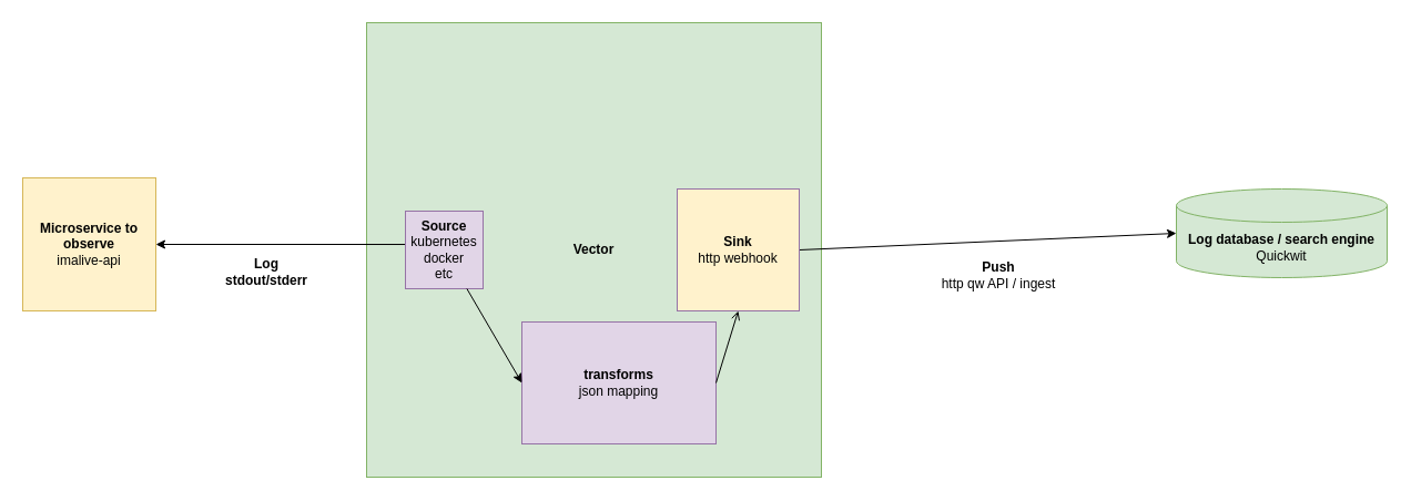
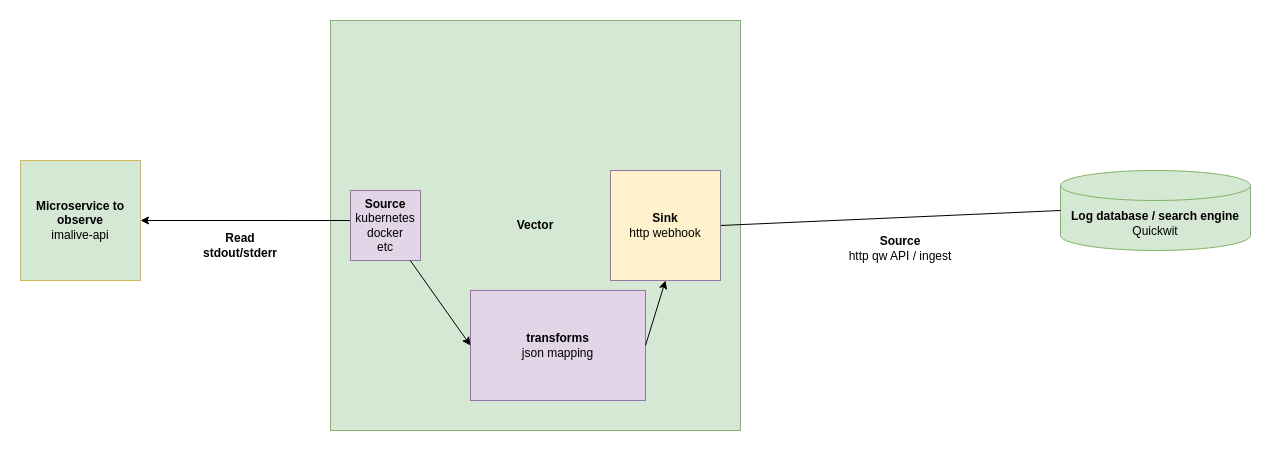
  <mxCell id="0" />
  <mxCell id="1" parent="0" />
- <mxCell id="2" value="&lt;b&gt;Microservice to observe&lt;/b&gt;&lt;div&gt;imalive-api&lt;/div&gt;" style="whiteSpace=wrap;html=1;aspect=fixed;fillColor=#fff2cc;strokeColor=#d6b656;" parent="1" vertex="1"><mxGeometry x="20" y="160" width="120" height="120" as="geometry" /></mxCell>
+ <mxCell id="2" value="&lt;b&gt;Microservice to observe&lt;/b&gt;&lt;div&gt;imalive-api&lt;/div&gt;" style="whiteSpace=wrap;html=1;aspect=fixed;fillColor=#d5e8d4;strokeColor=#d6b656;" parent="1" vertex="1"><mxGeometry x="20" y="160" width="120" height="120" as="geometry" /></mxCell>
  <mxCell id="3" value="&lt;b&gt;Vector&lt;/b&gt;" style="whiteSpace=wrap;html=1;aspect=fixed;fillColor=#d5e8d4;strokeColor=#82b366;" parent="1" vertex="1"><mxGeometry x="330" y="20" width="410" height="410" as="geometry" /></mxCell>
  <mxCell id="4" value="" style="endArrow=classic;html=1;rounded=0;exitX=0.143;exitY=0.429;exitDx=0;exitDy=0;entryX=1;entryY=0.5;entryDx=0;entryDy=0;exitPerimeter=0;" parent="1" source="9" target="2" edge="1"><mxGeometry width="50" height="50" relative="1" as="geometry"><mxPoint x="250" y="160" as="sourcePoint" /><mxPoint x="300" y="110" as="targetPoint" /></mxGeometry></mxCell>
  <mxCell id="5" value="&lt;b&gt;Log database / search engine&lt;br&gt;&lt;/b&gt;Quickwit" style="shape=cylinder3;whiteSpace=wrap;html=1;boundedLbl=1;backgroundOutline=1;size=15;fillColor=#d5e8d4;strokeColor=#82b366;" parent="1" vertex="1"><mxGeometry x="1060" y="170" width="190" height="80" as="geometry" /></mxCell>
- <mxCell id="6" value="" style="endArrow=classic;html=1;rounded=0;entryX=0;entryY=0.5;entryDx=0;entryDy=0;entryPerimeter=0;exitX=1;exitY=0.5;exitDx=0;exitDy=0;" parent="1" source="11" target="5" edge="1"><mxGeometry width="50" height="50" relative="1" as="geometry"><mxPoint x="460" y="120" as="sourcePoint" /><mxPoint x="510" y="-10" as="targetPoint" /></mxGeometry></mxCell>
- <mxCell id="7" value="&lt;b&gt;Log&lt;br&gt;stdout/stderr&lt;/b&gt;" style="text;html=1;align=center;verticalAlign=middle;whiteSpace=wrap;rounded=0;" parent="1" vertex="1"><mxGeometry x="210" y="230" width="60" height="30" as="geometry" /></mxCell>
- <mxCell id="8" value="&lt;b&gt;Push&lt;/b&gt;&lt;br&gt;http qw API / ingest" style="text;html=1;align=center;verticalAlign=middle;whiteSpace=wrap;rounded=0;" parent="1" vertex="1"><mxGeometry x="840" y="215" width="120" height="65" as="geometry" /></mxCell>
- <mxCell id="9" value="&lt;b&gt;Source&lt;/b&gt;&lt;div&gt;kubernetes&lt;/div&gt;&lt;div&gt;docker&lt;/div&gt;&lt;div&gt;etc&lt;/div&gt;" style="whiteSpace=wrap;html=1;aspect=fixed;fillColor=#e1d5e7;strokeColor=#9673a6;" vertex="1" parent="1"><mxGeometry x="365" y="190" width="70" height="70" as="geometry" /></mxCell>
+ <mxCell id="6" value="" style="endArrow=none;html=1;rounded=0;entryX=0;entryY=0.5;entryDx=0;entryDy=0;entryPerimeter=0;exitX=1;exitY=0.5;exitDx=0;exitDy=0;" parent="1" source="11" target="5" edge="1"><mxGeometry width="50" height="50" relative="1" as="geometry"><mxPoint x="460" y="120" as="sourcePoint" /><mxPoint x="510" y="-10" as="targetPoint" /></mxGeometry></mxCell>
+ <mxCell id="7" value="&lt;b&gt;Read&lt;br&gt;stdout/stderr&lt;/b&gt;" style="text;html=1;align=center;verticalAlign=middle;whiteSpace=wrap;rounded=0;" parent="1" vertex="1"><mxGeometry x="210" y="230" width="60" height="30" as="geometry" /></mxCell>
+ <mxCell id="8" value="&lt;b&gt;Source&lt;/b&gt;&lt;br&gt;http qw API / ingest" style="text;html=1;align=center;verticalAlign=middle;whiteSpace=wrap;rounded=0;" parent="1" vertex="1"><mxGeometry x="840" y="215" width="120" height="65" as="geometry" /></mxCell>
+ <mxCell id="9" value="&lt;b&gt;Source&lt;/b&gt;&lt;div&gt;kubernetes&lt;/div&gt;&lt;div&gt;docker&lt;/div&gt;&lt;div&gt;etc&lt;/div&gt;" style="whiteSpace=wrap;html=1;aspect=fixed;fillColor=#e1d5e7;strokeColor=#9673a6;" vertex="1" parent="1"><mxGeometry x="350" y="190" width="70" height="70" as="geometry" /></mxCell>
  <mxCell id="10" value="&lt;b&gt;transforms&lt;/b&gt;&lt;div&gt;json mapping&lt;/div&gt;" style="whiteSpace=wrap;html=1;aspect=fixed;fillColor=#e1d5e7;strokeColor=#9673a6;" vertex="1" parent="1"><mxGeometry x="470" y="290" width="175" height="110" as="geometry" /></mxCell>
  <mxCell id="11" value="&lt;b&gt;Sink&lt;/b&gt;&lt;div&gt;http webhook&lt;/div&gt;" style="whiteSpace=wrap;html=1;aspect=fixed;fillColor=#fff2cc;strokeColor=#9673a6;" vertex="1" parent="1"><mxGeometry x="610" y="170" width="110" height="110" as="geometry" /></mxCell>
  <mxCell id="12" value="" style="endArrow=classic;html=1;rounded=0;entryX=0;entryY=0.5;entryDx=0;entryDy=0;" edge="1" parent="1" source="9" target="10"><mxGeometry width="50" height="50" relative="1" as="geometry"><mxPoint x="370" y="230" as="sourcePoint" /><mxPoint x="150" y="235" as="targetPoint" /></mxGeometry></mxCell>
- <mxCell id="13" value="" style="endArrow=open;html=1;rounded=0;exitX=1;exitY=0.5;exitDx=0;exitDy=0;entryX=0.5;entryY=1;entryDx=0;entryDy=0;" edge="1" parent="1" source="10" target="11"><mxGeometry width="50" height="50" relative="1" as="geometry"><mxPoint x="415" y="270" as="sourcePoint" /><mxPoint x="480" y="385" as="targetPoint" /></mxGeometry></mxCell>
+ <mxCell id="13" value="" style="endArrow=classic;html=1;rounded=0;exitX=1;exitY=0.5;exitDx=0;exitDy=0;entryX=0.5;entryY=1;entryDx=0;entryDy=0;" edge="1" parent="1" source="10" target="11"><mxGeometry width="50" height="50" relative="1" as="geometry"><mxPoint x="415" y="270" as="sourcePoint" /><mxPoint x="480" y="385" as="targetPoint" /></mxGeometry></mxCell>
